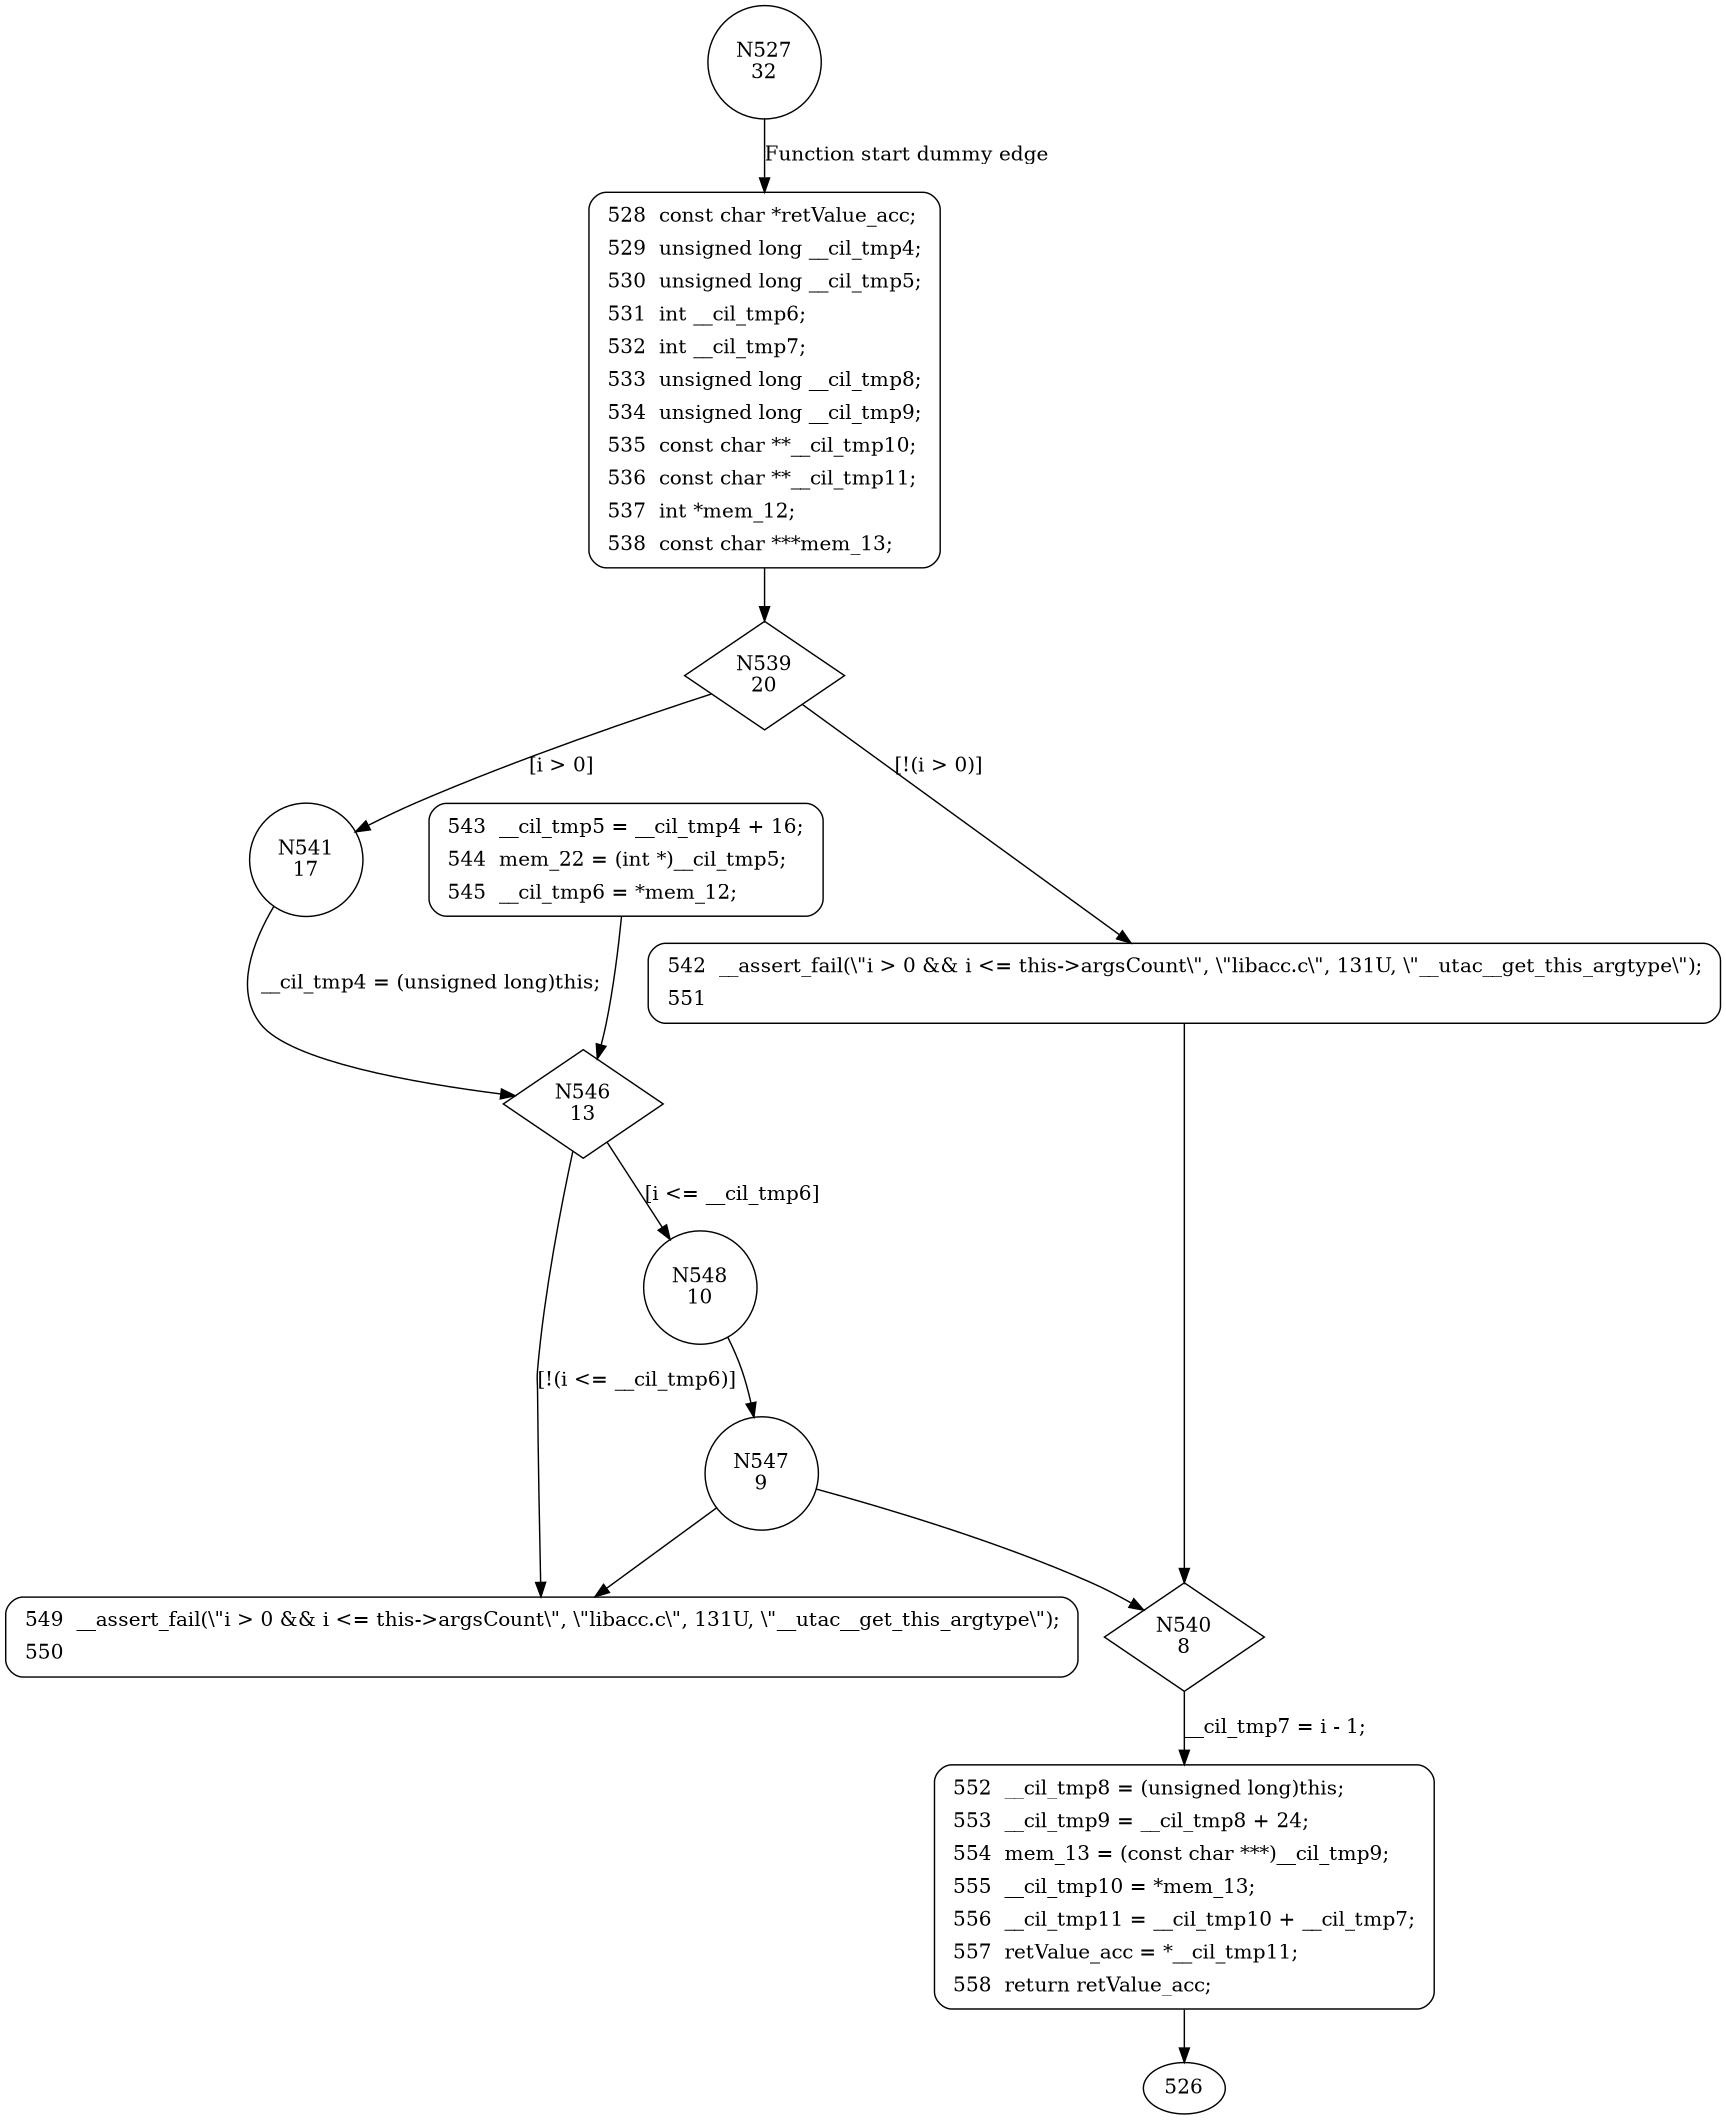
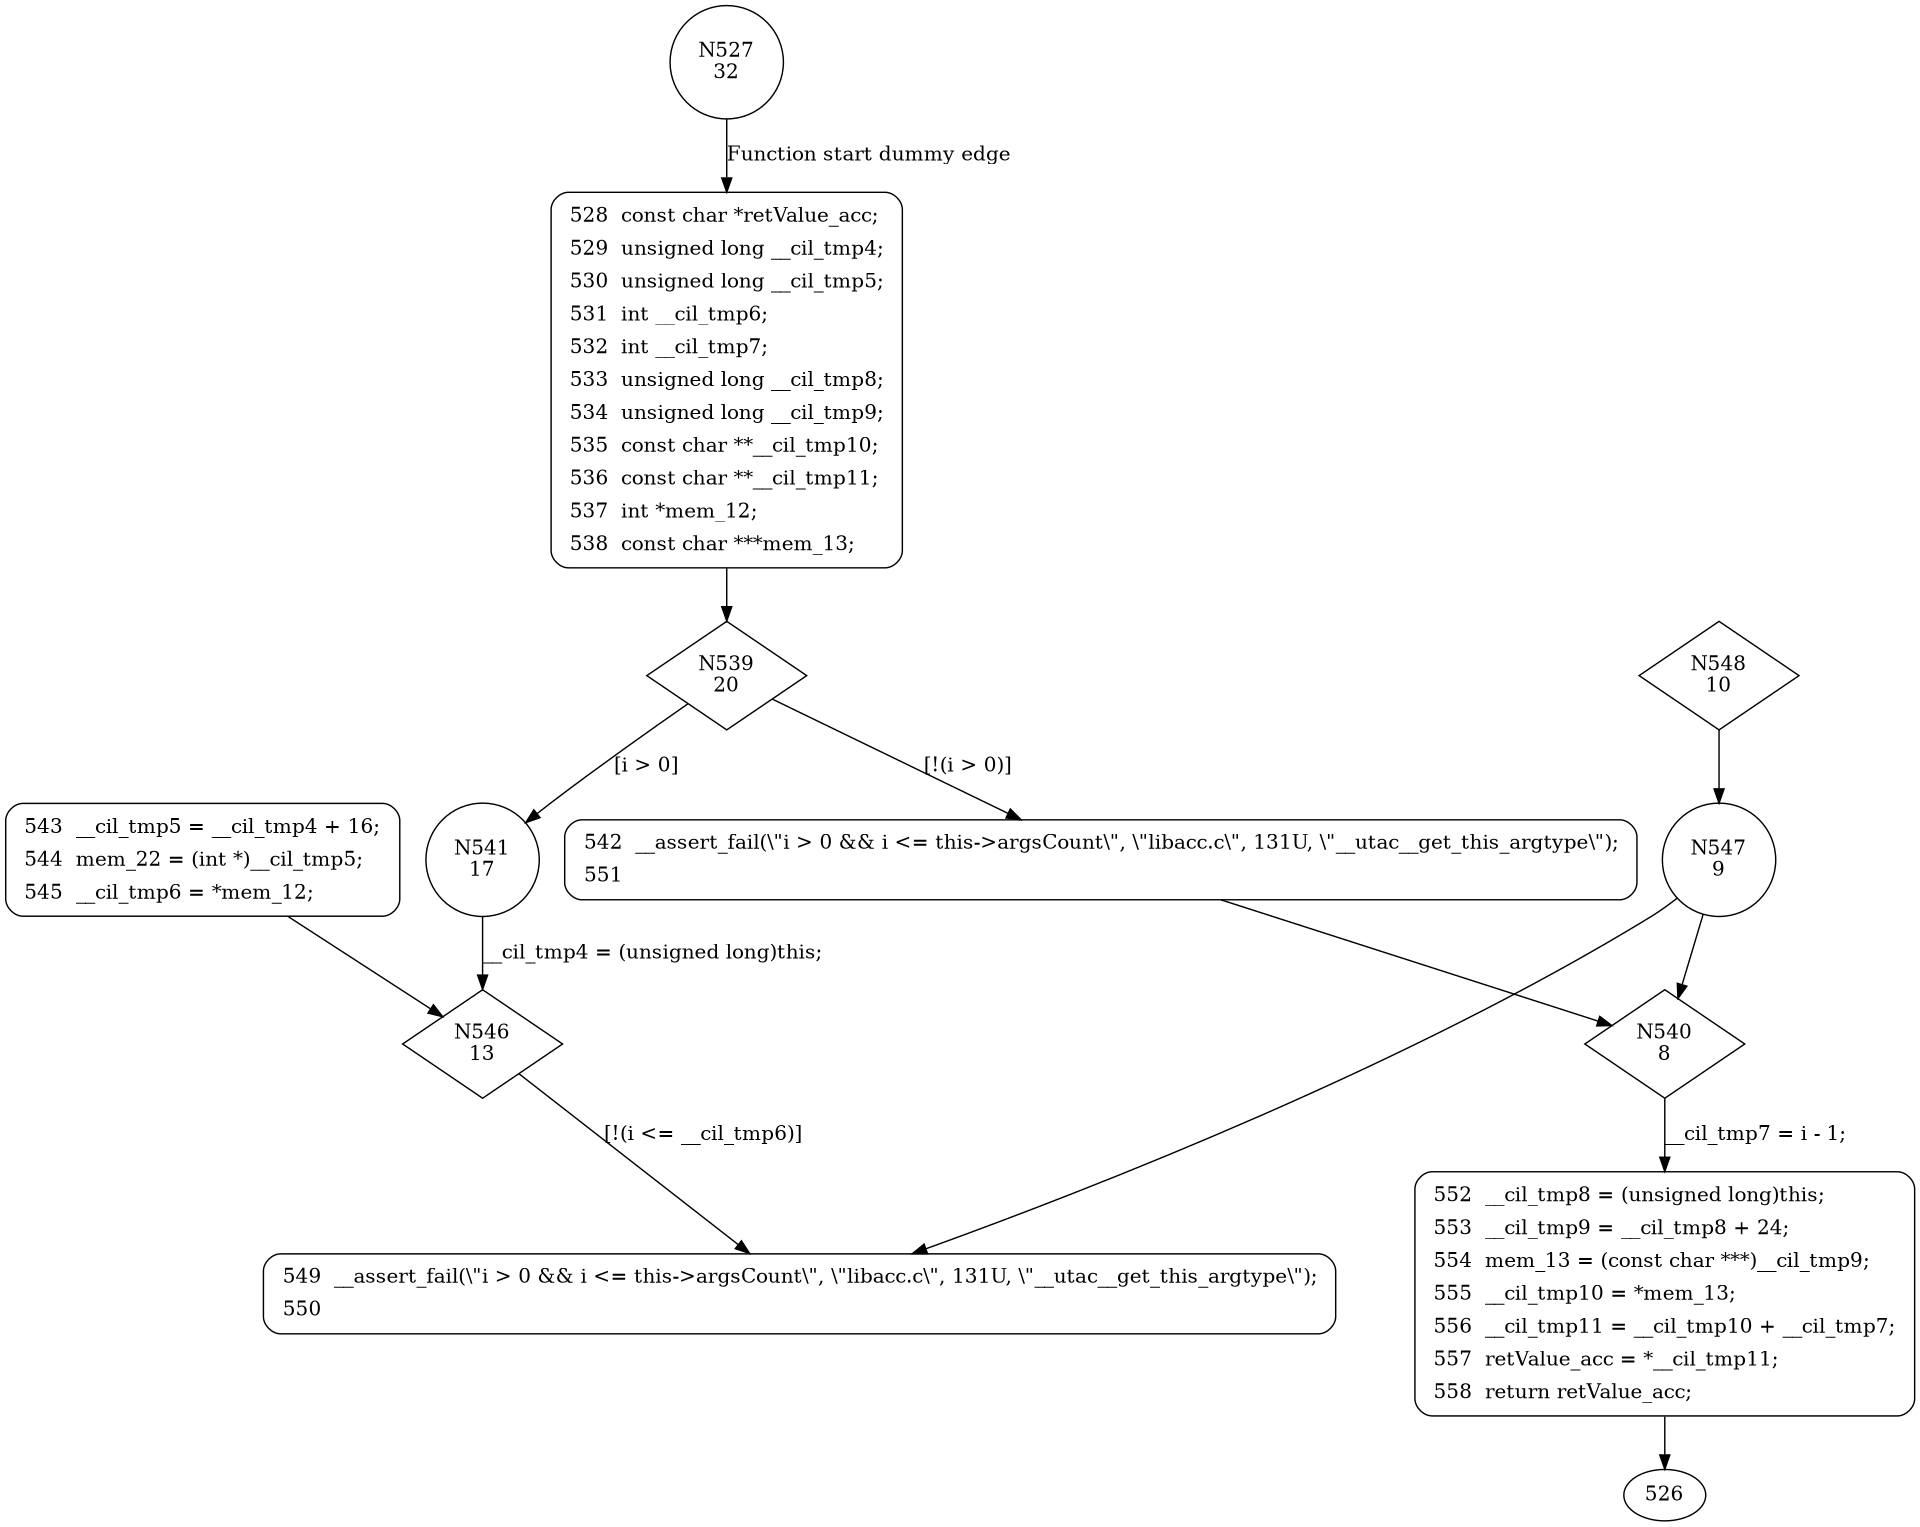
  digraph {
    fontname="DejaVu Serif"
    node [fontname="DejaVu Serif" shape=Mrecord]
    edge [fontname="DejaVu Serif"]
    n1 [label="N527\n32" shape=circle]
    n2 [fillcolor=white label=<<table border="0" cellborder="0" cellpadding="3" bgcolor="white"><tr><td align="right">528</td><td align="left">const char *retValue_acc;</td></tr><tr><td align="right">529</td><td align="left">unsigned long __cil_tmp4;</td></tr><tr><td align="right">530</td><td align="left">unsigned long __cil_tmp5;</td></tr><tr><td align="right">531</td><td align="left">int __cil_tmp6;</td></tr><tr><td align="right">532</td><td align="left">int __cil_tmp7;</td></tr><tr><td align="right">533</td><td align="left">unsigned long __cil_tmp8;</td></tr><tr><td align="right">534</td><td align="left">unsigned long __cil_tmp9;</td></tr><tr><td align="right">535</td><td align="left">const char **__cil_tmp10;</td></tr><tr><td align="right">536</td><td align="left">const char **__cil_tmp11;</td></tr><tr><td align="right">537</td><td align="left">int *mem_12;</td></tr><tr><td align="right">538</td><td align="left">const char ***mem_13;</td></tr></table>> penwidth=1 style="filled,bold"]
    n3 [label="N539\n20" shape=diamond]
    n4 [label="N541\n17" shape=circle]
    n5 [fillcolor=white label=<<table border="0" cellborder="0" cellpadding="3" bgcolor="white"><tr><td align="right">542</td><td align="left">__assert_fail(\&quot;i &gt; 0 &amp;&amp; i &lt;= this-&gt;argsCount\&quot;, \&quot;libacc.c\&quot;, 131U, \&quot;__utac__get_this_argtype\&quot;);</td></tr><tr><td align="right">551</td><td align="left"></td></tr></table>> penwidth=1 style="filled,bold"]
    n6 [label="N546\n13" shape=diamond]
    n7 [label="N540\n8" shape=diamond]
    n8 [fillcolor=white label=<<table border="0" cellborder="0" cellpadding="3" bgcolor="white"><tr><td align="right">543</td><td align="left">__cil_tmp5 = __cil_tmp4 + 16;</td></tr><tr><td align="right">544</td><td align="left">mem_22 = (int *)__cil_tmp5;</td></tr><tr><td align="right">545</td><td align="left">__cil_tmp6 = *mem_12;</td></tr></table>> penwidth=1 style="filled,bold"]
    n9 [fillcolor=white label=<<table border="0" cellborder="0" cellpadding="3" bgcolor="white"><tr><td align="right">552</td><td align="left">__cil_tmp8 = (unsigned long)this;</td></tr><tr><td align="right">553</td><td align="left">__cil_tmp9 = __cil_tmp8 + 24;</td></tr><tr><td align="right">554</td><td align="left">mem_13 = (const char ***)__cil_tmp9;</td></tr><tr><td align="right">555</td><td align="left">__cil_tmp10 = *mem_13;</td></tr><tr><td align="right">556</td><td align="left">__cil_tmp11 = __cil_tmp10 + __cil_tmp7;</td></tr><tr><td align="right">557</td><td align="left">retValue_acc = *__cil_tmp11;</td></tr><tr><td align="right">558</td><td align="left">return retValue_acc;</td></tr></table>> penwidth=1 style="filled,bold"]
    526 [shape=""]
-   n11 [label="N548\n10" shape=circle]
+   n11 [label="N548\n10" shape=diamond]
    n12 [fillcolor=white label=<<table border="0" cellborder="0" cellpadding="3" bgcolor="white"><tr><td align="right">549</td><td align="left">__assert_fail(\&quot;i &gt; 0 &amp;&amp; i &lt;= this-&gt;argsCount\&quot;, \&quot;libacc.c\&quot;, 131U, \&quot;__utac__get_this_argtype\&quot;);</td></tr><tr><td align="right">550</td><td align="left"></td></tr></table>> penwidth=1 style="filled,bold"]
    n13 [label="N547\n9" shape=circle]
    n1 -> n2 [label="Function start dummy edge"]
    n2 -> n3
    n3 -> n4 [label="[i > 0]"]
    n3 -> n5 [label="[!(i > 0)]"]
    n4 -> n6 [label="__cil_tmp4 = (unsigned long)this;"]
    n5 -> n7
-   n6 -> n11 [label="[i <= __cil_tmp6]"]
    n6 -> n12 [label="[!(i <= __cil_tmp6)]"]
    n7 -> n9 [label="__cil_tmp7 = i - 1;"]
    n8 -> n6
    n9 -> 526
    n11 -> n13
    n13 -> n7
    n13 -> n12
  }
